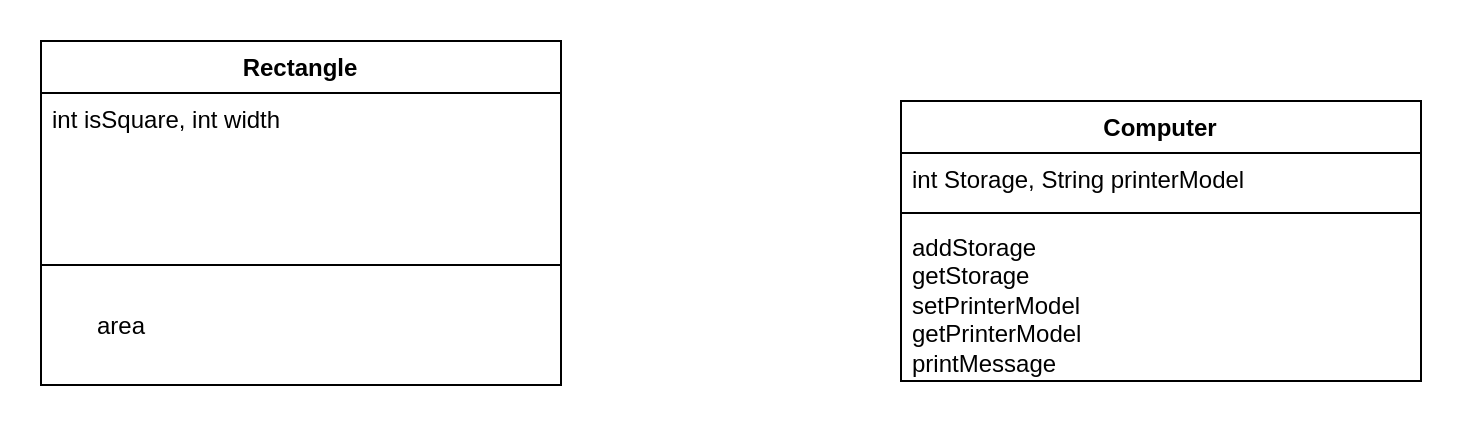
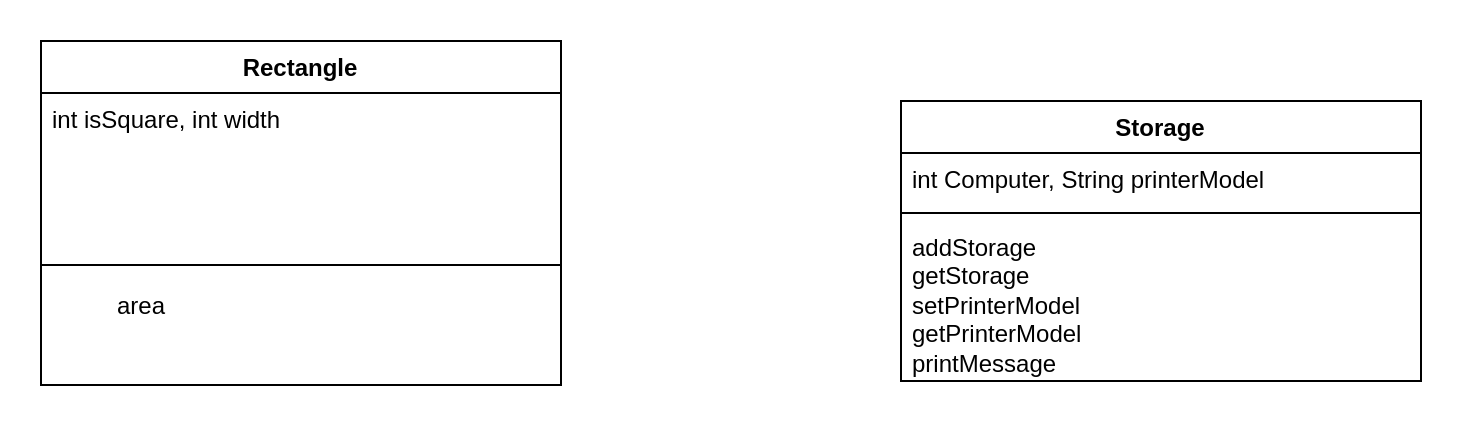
  <mxCell id="0" />
  <mxCell id="1" parent="0" />
  <mxCell id="2" value="Rectangle" style="swimlane;fontStyle=1;align=center;verticalAlign=top;childLayout=stackLayout;horizontal=1;startSize=26;horizontalStack=0;resizeParent=1;resizeParentMax=0;resizeLast=0;collapsible=1;marginBottom=0;whiteSpace=wrap;html=1;" vertex="1" parent="1"><mxGeometry x="20" y="20" width="260" height="172" as="geometry" /></mxCell>
  <mxCell id="3" value="int isSquare, int width" style="text;strokeColor=none;fillColor=none;align=left;verticalAlign=top;spacingLeft=4;spacingRight=4;overflow=hidden;rotatable=0;points=[[0,0.5],[1,0.5]];portConstraint=eastwest;whiteSpace=wrap;html=1;" vertex="1" parent="2"><mxGeometry y="26" width="260" height="26" as="geometry" /></mxCell>
  <mxCell id="4" value="" style="line;strokeWidth=1;fillColor=none;align=left;verticalAlign=middle;spacingTop=-1;spacingLeft=3;spacingRight=3;rotatable=0;labelPosition=right;points=[];portConstraint=eastwest;strokeColor=inherit;" vertex="1" parent="2"><mxGeometry y="52" width="260" height="120" as="geometry" /></mxCell>
- <mxCell id="5" value="area" style="text;html=1;align=center;verticalAlign=middle;resizable=0;points=[];autosize=1;strokeColor=none;fillColor=none;" vertex="1" parent="1"><mxGeometry x="35" y="148" width="50" height="30" as="geometry" /></mxCell>
- <mxCell id="6" value="Computer" style="swimlane;fontStyle=1;align=center;verticalAlign=top;childLayout=stackLayout;horizontal=1;startSize=26;horizontalStack=0;resizeParent=1;resizeParentMax=0;resizeLast=0;collapsible=1;marginBottom=0;whiteSpace=wrap;html=1;" vertex="1" parent="1"><mxGeometry x="450" y="50" width="260" height="140" as="geometry" /></mxCell>
- <mxCell id="7" value="int Storage, String printerModel" style="text;strokeColor=none;fillColor=none;align=left;verticalAlign=top;spacingLeft=4;spacingRight=4;overflow=hidden;rotatable=0;points=[[0,0.5],[1,0.5]];portConstraint=eastwest;whiteSpace=wrap;html=1;" vertex="1" parent="6"><mxGeometry y="26" width="260" height="26" as="geometry" /></mxCell>
+ <mxCell id="5" value="area" style="text;html=1;align=center;verticalAlign=middle;resizable=0;points=[];autosize=1;strokeColor=none;fillColor=none;" vertex="1" parent="1"><mxGeometry x="45" y="138" width="50" height="30" as="geometry" /></mxCell>
+ <mxCell id="6" value="Storage" style="swimlane;fontStyle=1;align=center;verticalAlign=top;childLayout=stackLayout;horizontal=1;startSize=26;horizontalStack=0;resizeParent=1;resizeParentMax=0;resizeLast=0;collapsible=1;marginBottom=0;whiteSpace=wrap;html=1;" vertex="1" parent="1"><mxGeometry x="450" y="50" width="260" height="140" as="geometry" /></mxCell>
+ <mxCell id="7" value="int Computer, String printerModel" style="text;strokeColor=none;fillColor=none;align=left;verticalAlign=top;spacingLeft=4;spacingRight=4;overflow=hidden;rotatable=0;points=[[0,0.5],[1,0.5]];portConstraint=eastwest;whiteSpace=wrap;html=1;" vertex="1" parent="6"><mxGeometry y="26" width="260" height="26" as="geometry" /></mxCell>
  <mxCell id="8" value="" style="line;strokeWidth=1;fillColor=none;align=left;verticalAlign=middle;spacingTop=-1;spacingLeft=3;spacingRight=3;rotatable=0;labelPosition=right;points=[];portConstraint=eastwest;strokeColor=inherit;" vertex="1" parent="6"><mxGeometry y="52" width="260" height="8" as="geometry" /></mxCell>
  <mxCell id="9" value="addStorage&lt;br&gt;getStorage&lt;br&gt;setPrinterModel&lt;br&gt;getPrinterModel&lt;br&gt;printMessage" style="text;strokeColor=none;fillColor=none;align=left;verticalAlign=top;spacingLeft=4;spacingRight=4;overflow=hidden;rotatable=0;points=[[0,0.5],[1,0.5]];portConstraint=eastwest;whiteSpace=wrap;html=1;" vertex="1" parent="6"><mxGeometry y="60" width="260" height="80" as="geometry" /></mxCell>
